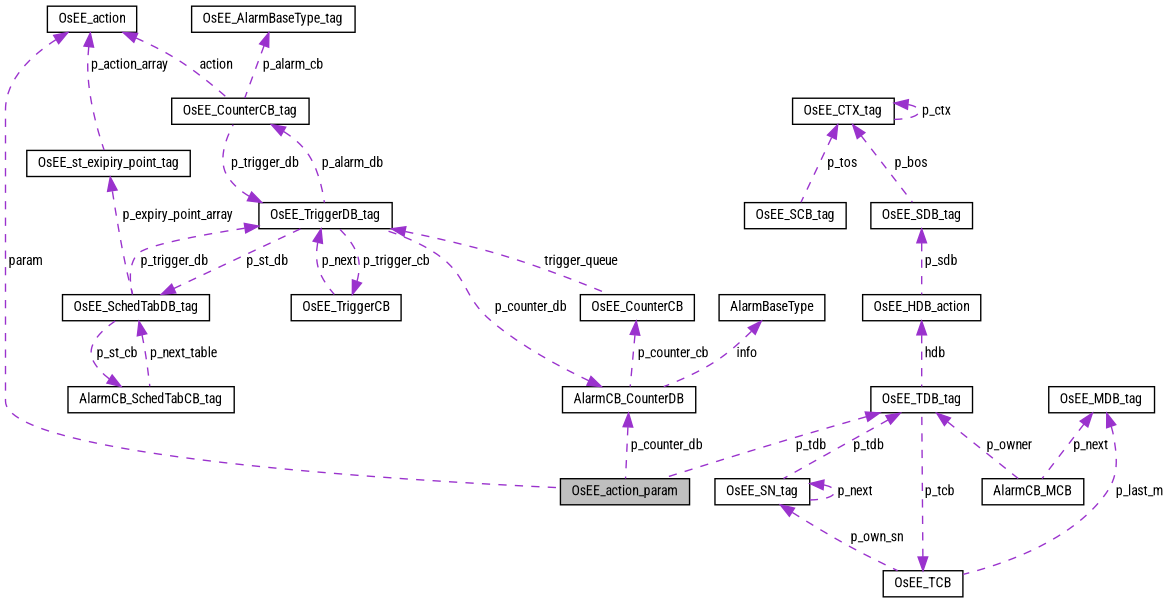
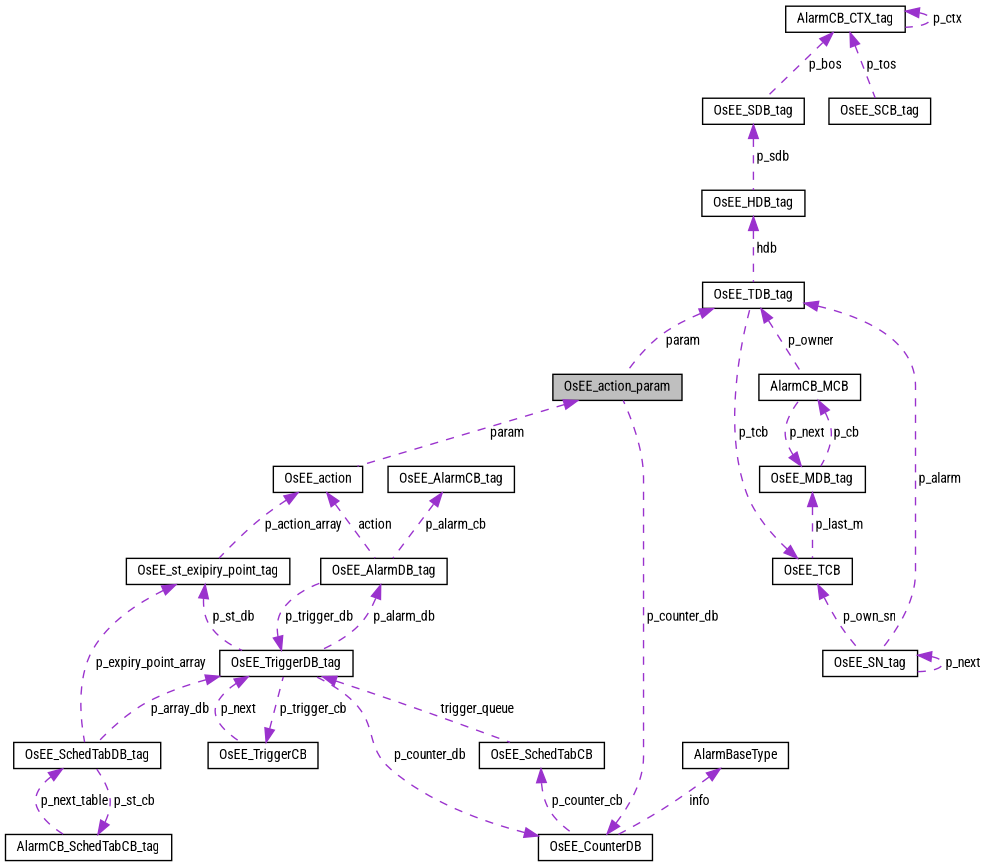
  digraph {
    fontname="Roboto Condensed"
    node [color=black fillcolor=white fontname="Roboto Condensed" fontsize=10 shape=record style=filled]
    edge [color=darkorchid3 dir=back fontname="Roboto Condensed" fontsize=10 labelfontname=Helvetica labelfontsize=10 style=dashed]
    n1 [fillcolor=grey75 fontcolor=black height=0.2 label=OsEE_action_param width=0.4]
    n2 [height=0.2 label=OsEE_action width=0.4]
-   n3 [height=0.2 label=OsEE_CounterCB_tag width=0.4]
+   n3 [height=0.2 label=OsEE_AlarmDB_tag width=0.4]
    n4 [height=0.2 label=OsEE_st_exipiry_point_tag width=0.4]
    n5 [height=0.2 label=OsEE_TDB_tag width=0.4]
    n6 [height=0.2 label=OsEE_SN_tag width=0.4]
    n7 [height=0.2 label=AlarmCB_MCB width=0.4]
    n8 [height=0.2 label=OsEE_TCB width=0.4]
    n9 [height=0.2 label=OsEE_MDB_tag width=0.4]
-   n10 [height=0.2 label=OsEE_HDB_action width=0.4]
+   n10 [height=0.2 label=OsEE_HDB_tag width=0.4]
    n11 [height=0.2 label=OsEE_SCB_tag width=0.4]
-   n12 [height=0.2 label=OsEE_CTX_tag width=0.4]
+   n12 [height=0.2 label=AlarmCB_CTX_tag width=0.4]
    n13 [height=0.2 label=OsEE_SDB_tag width=0.4]
-   n14 [height=0.2 label=AlarmCB_CounterDB width=0.4]
+   n14 [height=0.2 label=OsEE_CounterDB width=0.4]
    n15 [height=0.2 label=OsEE_TriggerDB_tag width=0.4]
-   n16 [height=0.2 label=OsEE_CounterCB width=0.4]
+   n16 [height=0.2 label=OsEE_SchedTabCB width=0.4]
    n17 [height=0.2 label=OsEE_TriggerCB width=0.4]
    n18 [height=0.2 label=OsEE_SchedTabDB_tag width=0.4]
    n19 [height=0.2 label=AlarmBaseType width=0.4]
    n20 [height=0.2 label=AlarmCB_SchedTabCB_tag width=0.4]
-   n21 [height=0.2 label=OsEE_AlarmBaseType_tag width=0.4]
-   n2 -> n1 [label=" param"]
+   n21 [height=0.2 label=OsEE_AlarmCB_tag width=0.4]
+   n1 -> n2 [label=" param"]
    n2 -> n3 [label=" action"]
    n2 -> n4 [label=" p_action_array"]
    n3 -> n15 [label=" p_alarm_db"]
    n4 -> n18 [label=" p_expiry_point_array"]
-   n5 -> n1 [label=" p_tdb"]
-   n5 -> n6 [label=" p_tdb"]
+   n5 -> n1 [label=" param"]
+   n5 -> n6 [label=" p_alarm"]
    n5 -> n7 [label=" p_owner"]
    n6 -> n6 [label=" p_next"]
-   n6 -> n8 [label=" p_own_sn"]
+   n8 -> n6 [label=" p_own_sn"]
+   n7 -> n9 [label=" p_cb"]
    n8 -> n5 [label=" p_tcb"]
    n9 -> n7 [label=" p_next"]
    n9 -> n8 [label=" p_last_m"]
    n10 -> n5 [label=" hdb"]
    n12 -> n11 [label=" p_tos"]
    n12 -> n12 [label=" p_ctx"]
    n12 -> n13 [label=" p_bos"]
    n13 -> n10 [label=" p_sdb"]
    n14 -> n1 [label=" p_counter_db"]
    n14 -> n15 [label=" p_counter_db"]
    n15 -> n3 [label=" p_trigger_db"]
    n15 -> n16 [label=" trigger_queue"]
    n15 -> n17 [label=" p_next"]
-   n15 -> n18 [label=" p_trigger_db"]
+   n15 -> n18 [label=" p_array_db"]
    n16 -> n14 [label=" p_counter_cb"]
    n17 -> n15 [label=" p_trigger_cb"]
-   n18 -> n15 [label=" p_st_db"]
+   n4 -> n15 [label=" p_st_db"]
    n18 -> n20 [label=" p_next_table"]
    n19 -> n14 [label=" info"]
    n20 -> n18 [label=" p_st_cb"]
    n21 -> n3 [label=" p_alarm_cb"]
  }
